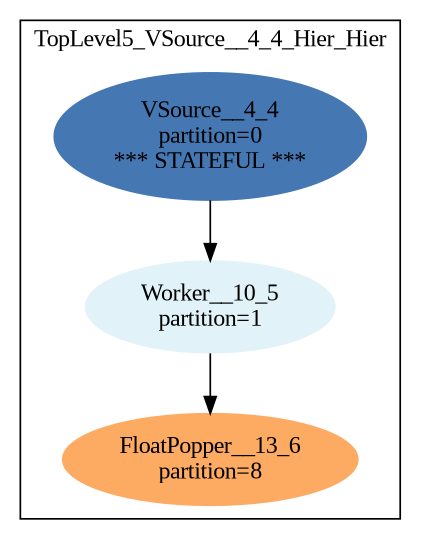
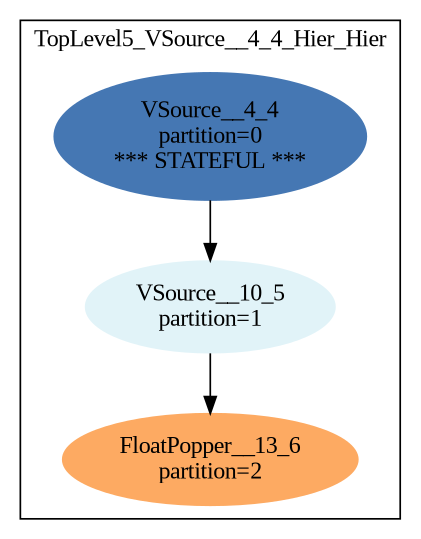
  digraph {
    fontname="Liberation Serif"
    node [fontname="Liberation Serif" style=filled]
    edge [fontname="Liberation Serif"]
    n1 [color="0.59166,0.61,0.7" label="VSource__4_4\npartition=0\n*** STATEFUL ***"]
-   n2 [color="0.53333,0.09,0.97" label="Worker__10_5\npartition=1"]
-   n3 [color="0.07777,0.61,0.99" label="FloatPopper__13_6\npartition=8"]
+   n2 [color="0.53333,0.09,0.97" label="VSource__10_5\npartition=1"]
+   n3 [color="0.07777,0.61,0.99" label="FloatPopper__13_6\npartition=2"]
    subgraph cluster_1 {
      color=black
      label=TopLevel5_VSource__4_4_Hier_Hier
      n1
      n2
      n3
    }
    n1 -> n2
    n2 -> n3
  }
